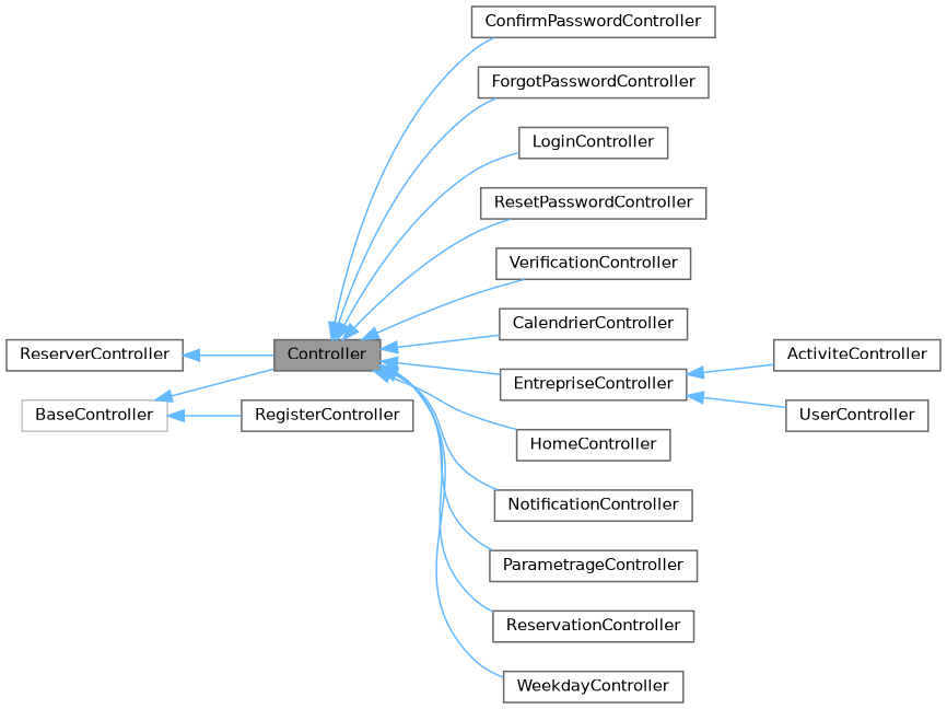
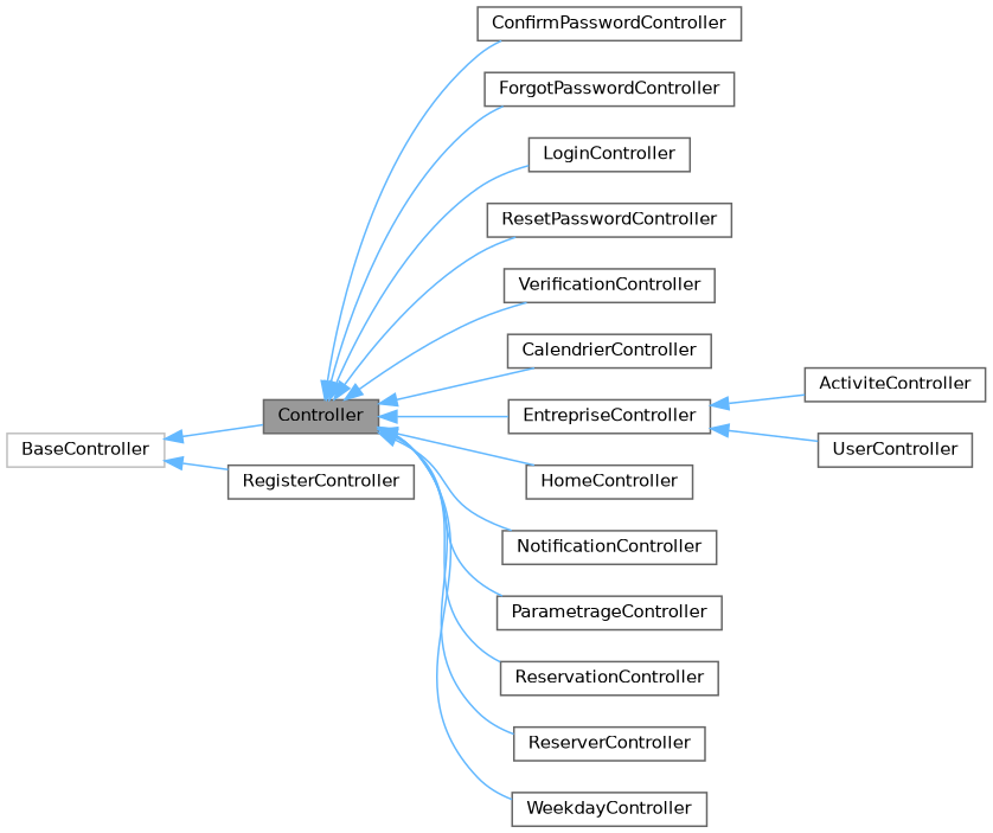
  digraph {
    rankdir=LR
    node [color=gray40 fillcolor=white fontname=Helvetica fontsize=10 shape=box style=filled]
    edge [color=steelblue1 dir=back fontname=Helvetica fontsize=10 labelfontname=Helvetica labelfontsize=10 style=solid]
    n1 [fillcolor=grey60 fontcolor=black height=0.2 label=Controller width=0.4]
    n2 [height=0.2 label=ConfirmPasswordController width=0.4]
    n3 [height=0.2 label=ForgotPasswordController width=0.4]
    n4 [height=0.2 label=LoginController width=0.4]
    n5 [height=0.2 label=ResetPasswordController width=0.4]
    n6 [height=0.2 label=VerificationController width=0.4]
    n7 [height=0.2 label=CalendrierController width=0.4]
    n8 [height=0.2 label=EntrepriseController width=0.4]
    n9 [height=0.2 label=HomeController width=0.4]
    n10 [height=0.2 label=NotificationController width=0.4]
    n11 [height=0.2 label=ParametrageController width=0.4]
    n12 [height=0.2 label=ReservationController width=0.4]
    n13 [height=0.2 label=ReserverController width=0.4]
    n14 [height=0.2 label=WeekdayController width=0.4]
    n15 [height=0.2 label=ActiviteController width=0.4]
    n16 [height=0.2 label=RegisterController width=0.4]
    n17 [height=0.2 label=UserController width=0.4]
    n18 [color=grey75 height=0.2 label=BaseController width=0.4]
    n1 -> n2
    n1 -> n3
    n1 -> n4
    n1 -> n5
    n1 -> n6
    n1 -> n7
    n1 -> n8
    n1 -> n9
    n1 -> n10
    n1 -> n11
    n1 -> n12
-   n13 -> n1
+   n1 -> n13
    n1 -> n14
    n8 -> n15
    n8 -> n17
    n18 -> n1
    n18 -> n16
  }
